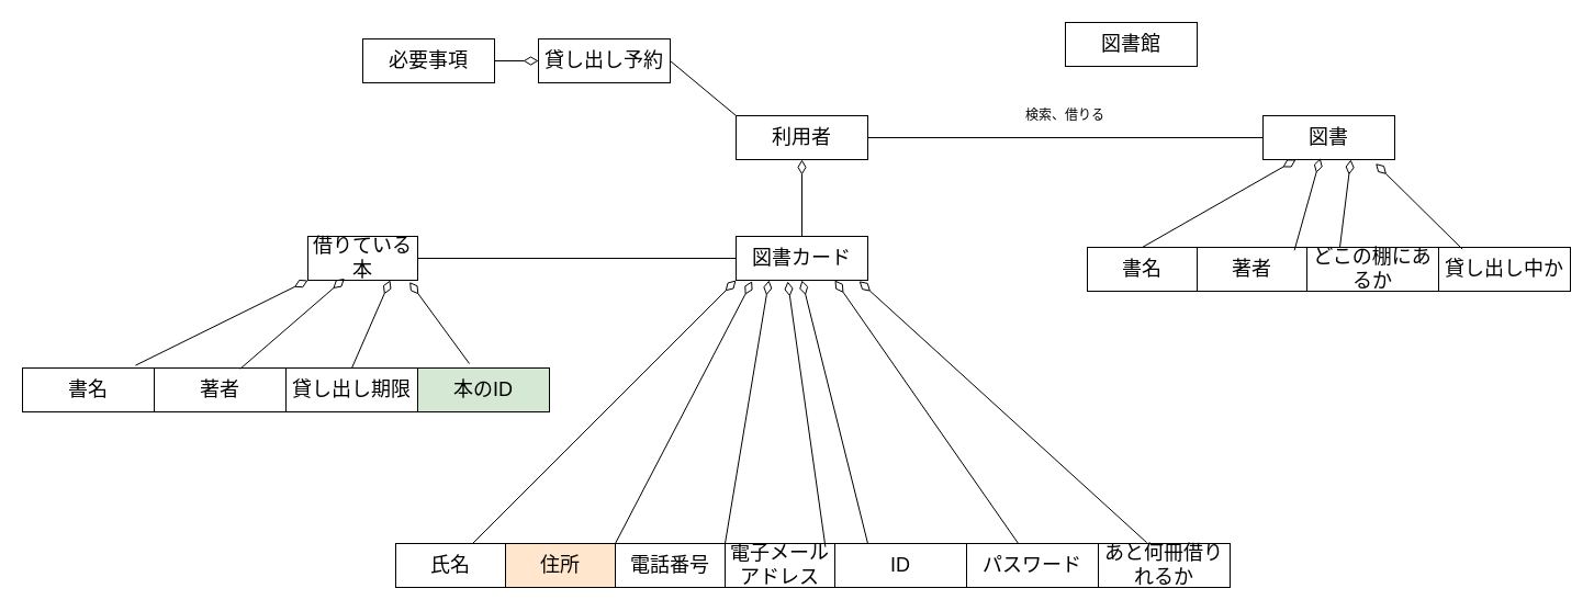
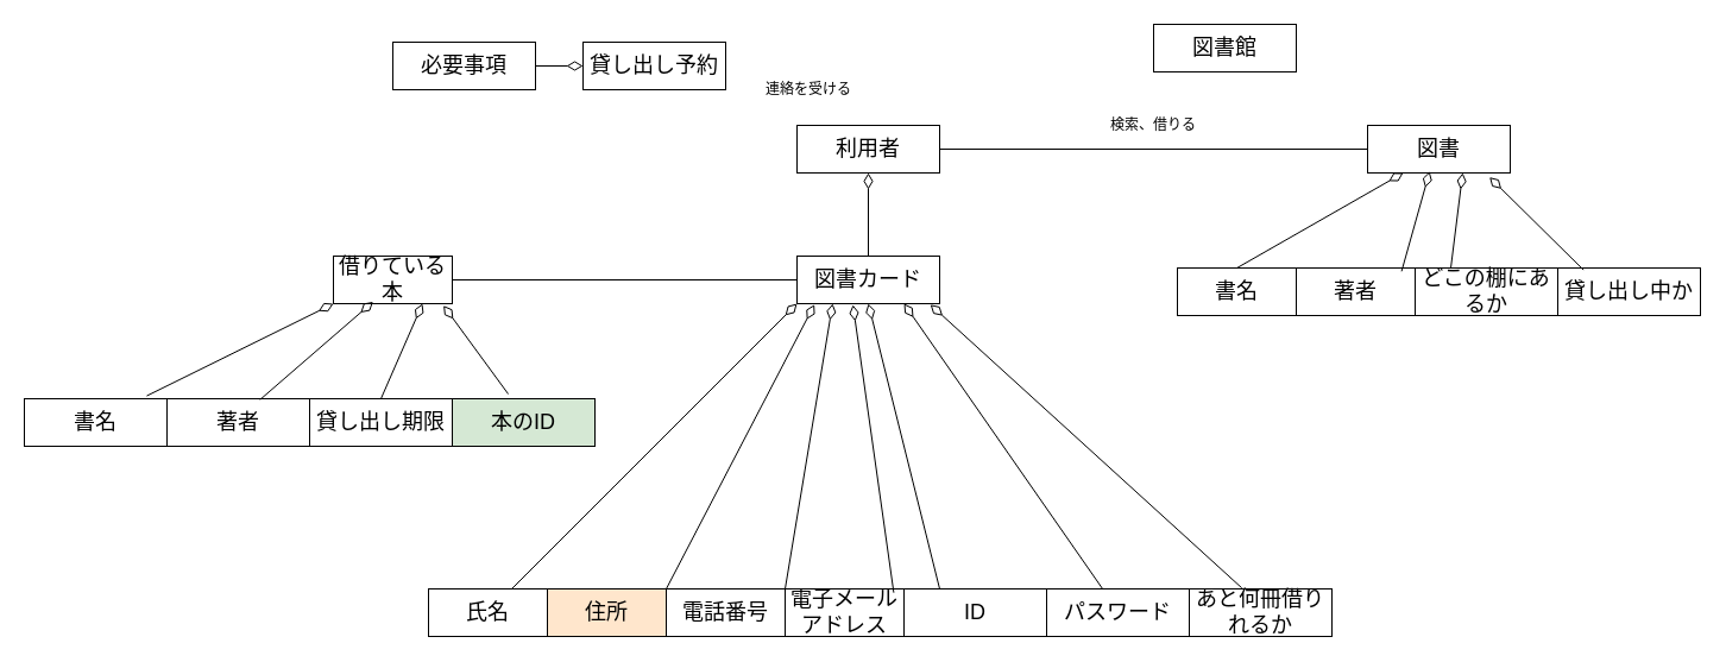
  <mxCell id="0" />
  <mxCell id="1" parent="0" />
  <mxCell id="2" value="&lt;font style=&quot;font-size: 18px;&quot;&gt;利用者&lt;/font&gt;" style="rounded=0;whiteSpace=wrap;html=1;" parent="1" vertex="1"><mxGeometry x="670" y="105" width="120" height="40" as="geometry" /></mxCell>
  <mxCell id="3" value="&lt;font style=&quot;font-size: 18px;&quot;&gt;図書カード&lt;/font&gt;" style="rounded=0;whiteSpace=wrap;html=1;" parent="1" vertex="1"><mxGeometry x="670" y="215" width="120" height="40" as="geometry" /></mxCell>
  <mxCell id="4" value="" style="endArrow=diamondThin;html=1;rounded=0;endFill=0;entryX=0.5;entryY=1;entryDx=0;entryDy=0;exitX=0.5;exitY=0;exitDx=0;exitDy=0;endSize=11;startSize=12;" parent="1" source="3" target="2" edge="1"><mxGeometry width="50" height="50" relative="1" as="geometry"><mxPoint x="680" y="215" as="sourcePoint" /><mxPoint x="730" y="165" as="targetPoint" /></mxGeometry></mxCell>
  <mxCell id="5" value="&lt;span style=&quot;font-size: 18px;&quot;&gt;ID&lt;/span&gt;" style="rounded=0;whiteSpace=wrap;html=1;" parent="1" vertex="1"><mxGeometry x="760" y="495" width="120" height="40" as="geometry" /></mxCell>
  <mxCell id="6" value="&lt;span style=&quot;font-size: 18px;&quot;&gt;パスワード&lt;/span&gt;" style="rounded=0;whiteSpace=wrap;html=1;" parent="1" vertex="1"><mxGeometry x="880" y="495" width="120" height="40" as="geometry" /></mxCell>
  <mxCell id="7" value="" style="endArrow=diamondThin;html=1;rounded=0;endFill=0;entryX=0.5;entryY=1;entryDx=0;entryDy=0;exitX=0.25;exitY=0;exitDx=0;exitDy=0;endSize=11;startSize=12;" parent="1" source="5" target="3" edge="1"><mxGeometry width="50" height="50" relative="1" as="geometry"><mxPoint x="650" y="345" as="sourcePoint" /><mxPoint x="650" y="275" as="targetPoint" /></mxGeometry></mxCell>
  <mxCell id="8" value="" style="endArrow=diamondThin;html=1;rounded=0;endFill=0;entryX=0.75;entryY=1;entryDx=0;entryDy=0;exitX=0.39;exitY=-0.01;exitDx=0;exitDy=0;endSize=11;startSize=12;exitPerimeter=0;" parent="1" source="6" target="3" edge="1"><mxGeometry width="50" height="50" relative="1" as="geometry"><mxPoint x="800" y="345" as="sourcePoint" /><mxPoint x="800" y="275" as="targetPoint" /></mxGeometry></mxCell>
  <mxCell id="9" value="&lt;span style=&quot;font-size: 18px;&quot;&gt;電子メールアドレス&lt;/span&gt;" style="rounded=0;whiteSpace=wrap;html=1;" parent="1" vertex="1"><mxGeometry x="660" y="495" width="100" height="40" as="geometry" /></mxCell>
  <mxCell id="10" value="&lt;span style=&quot;font-size: 18px;&quot;&gt;氏名&lt;/span&gt;" style="rounded=0;whiteSpace=wrap;html=1;" parent="1" vertex="1"><mxGeometry x="360" y="495" width="100" height="40" as="geometry" /></mxCell>
  <mxCell id="11" value="&lt;span style=&quot;font-size: 18px;&quot;&gt;住所&lt;/span&gt;" style="rounded=0;whiteSpace=wrap;html=1;fillColor=#ffe6cc;" parent="1" vertex="1"><mxGeometry x="460" y="495" width="100" height="40" as="geometry" /></mxCell>
  <mxCell id="12" value="&lt;span style=&quot;font-size: 18px;&quot;&gt;電話番号&lt;/span&gt;" style="rounded=0;whiteSpace=wrap;html=1;" parent="1" vertex="1"><mxGeometry x="560" y="495" width="100" height="40" as="geometry" /></mxCell>
  <mxCell id="13" value="&lt;font style=&quot;font-size: 18px;&quot;&gt;図書&lt;/font&gt;" style="rounded=0;whiteSpace=wrap;html=1;" parent="1" vertex="1"><mxGeometry x="1150" y="105" width="120" height="40" as="geometry" /></mxCell>
  <mxCell id="14" value="" style="endArrow=none;html=1;rounded=0;exitX=1;exitY=0.5;exitDx=0;exitDy=0;entryX=0;entryY=0.5;entryDx=0;entryDy=0;" parent="1" source="2" target="13" edge="1"><mxGeometry width="50" height="50" relative="1" as="geometry"><mxPoint x="940" y="255" as="sourcePoint" /><mxPoint x="990" y="205" as="targetPoint" /></mxGeometry></mxCell>
  <mxCell id="15" value="&lt;font style=&quot;font-size: 18px;&quot;&gt;貸し出し期限&lt;/font&gt;" style="rounded=0;whiteSpace=wrap;html=1;" parent="1" vertex="1"><mxGeometry x="260" y="335" width="120" height="40" as="geometry" /></mxCell>
  <mxCell id="16" value="&lt;span style=&quot;font-size: 18px;&quot;&gt;貸し出し予約&lt;/span&gt;" style="rounded=0;whiteSpace=wrap;html=1;" parent="1" vertex="1"><mxGeometry x="490" y="35" width="120" height="40" as="geometry" /></mxCell>
  <mxCell id="17" value="" style="endArrow=diamondThin;html=1;rounded=0;endFill=0;entryX=0.75;entryY=1;entryDx=0;entryDy=0;exitX=0.5;exitY=0;exitDx=0;exitDy=0;endSize=11;startSize=12;" parent="1" source="15" target="33" edge="1"><mxGeometry width="50" height="50" relative="1" as="geometry"><mxPoint x="1209" y="277" as="sourcePoint" /><mxPoint x="1170" y="205" as="targetPoint" /></mxGeometry></mxCell>
  <mxCell id="18" value="" style="endArrow=diamondThin;html=1;rounded=0;endFill=0;entryX=0.392;entryY=1.025;entryDx=0;entryDy=0;exitX=0.914;exitY=0.08;exitDx=0;exitDy=0;endSize=11;startSize=12;entryPerimeter=0;exitPerimeter=0;" parent="1" source="9" target="3" edge="1"><mxGeometry width="50" height="50" relative="1" as="geometry"><mxPoint x="999" y="513.8" as="sourcePoint" /><mxPoint x="953.2" y="455" as="targetPoint" /></mxGeometry></mxCell>
  <mxCell id="19" value="" style="endArrow=diamondThin;html=1;rounded=0;endFill=0;exitX=1;exitY=0;exitDx=0;exitDy=0;endSize=11;startSize=12;entryX=0.25;entryY=1;entryDx=0;entryDy=0;" parent="1" source="12" target="3" edge="1"><mxGeometry width="50" height="50" relative="1" as="geometry"><mxPoint x="1052" y="462" as="sourcePoint" /><mxPoint x="720" y="345" as="targetPoint" /></mxGeometry></mxCell>
  <mxCell id="20" value="" style="endArrow=diamondThin;html=1;rounded=0;endFill=0;entryX=0.122;entryY=1.02;entryDx=0;entryDy=0;exitX=1;exitY=0;exitDx=0;exitDy=0;endSize=11;startSize=12;entryPerimeter=0;" parent="1" source="11" target="3" edge="1"><mxGeometry width="50" height="50" relative="1" as="geometry"><mxPoint x="781" y="632" as="sourcePoint" /><mxPoint x="679" y="575" as="targetPoint" /></mxGeometry></mxCell>
  <mxCell id="21" value="" style="endArrow=diamondThin;html=1;rounded=0;endFill=0;entryX=0;entryY=1;entryDx=0;entryDy=0;endSize=11;startSize=12;" parent="1" source="10" target="3" edge="1"><mxGeometry width="50" height="50" relative="1" as="geometry"><mxPoint x="902" y="662" as="sourcePoint" /><mxPoint x="800" y="605" as="targetPoint" /></mxGeometry></mxCell>
  <mxCell id="22" value="&lt;font style=&quot;font-size: 18px;&quot;&gt;図書館&lt;/font&gt;" style="rounded=0;whiteSpace=wrap;html=1;" parent="1" vertex="1"><mxGeometry x="970" y="20" width="120" height="40" as="geometry" /></mxCell>
  <mxCell id="23" value="検索、借りる" style="rounded=0;whiteSpace=wrap;html=1;fillColor=none;strokeColor=none;" parent="1" vertex="1"><mxGeometry x="910" y="75" width="120" height="60" as="geometry" /></mxCell>
  <mxCell id="24" value="&lt;span style=&quot;font-size: 18px;&quot;&gt;著者&lt;/span&gt;" style="rounded=0;whiteSpace=wrap;html=1;" parent="1" vertex="1"><mxGeometry x="1090" y="225" width="100" height="40" as="geometry" /></mxCell>
  <mxCell id="25" value="&lt;span style=&quot;font-size: 18px;&quot;&gt;書名&lt;/span&gt;" style="rounded=0;whiteSpace=wrap;html=1;" parent="1" vertex="1"><mxGeometry x="990" y="225" width="100" height="40" as="geometry" /></mxCell>
  <mxCell id="26" value="" style="endArrow=diamondThin;html=1;rounded=0;endFill=0;exitX=0.886;exitY=0.07;exitDx=0;exitDy=0;endSize=11;startSize=6;exitPerimeter=0;entryX=0.435;entryY=0.97;entryDx=0;entryDy=0;entryPerimeter=0;" parent="1" source="24" target="13" edge="1"><mxGeometry width="50" height="50" relative="1" as="geometry"><mxPoint x="1212" y="482" as="sourcePoint" /><mxPoint x="1340" y="155" as="targetPoint" /></mxGeometry></mxCell>
  <mxCell id="27" value="" style="endArrow=diamondThin;html=1;rounded=0;endFill=0;entryX=0.25;entryY=1;entryDx=0;entryDy=0;exitX=0.5;exitY=0;exitDx=0;exitDy=0;endSize=11;startSize=12;" parent="1" source="25" target="13" edge="1"><mxGeometry width="50" height="50" relative="1" as="geometry"><mxPoint x="1112" y="462" as="sourcePoint" /><mxPoint x="1010" y="405" as="targetPoint" /></mxGeometry></mxCell>
  <mxCell id="28" value="&lt;font style=&quot;font-size: 18px;&quot;&gt;貸し出し中か&lt;/font&gt;" style="rounded=0;whiteSpace=wrap;html=1;" parent="1" vertex="1"><mxGeometry x="1310" y="225" width="120" height="40" as="geometry" /></mxCell>
  <mxCell id="29" value="&lt;span style=&quot;font-size: 18px;&quot;&gt;どこの棚にあるか&lt;/span&gt;" style="rounded=0;whiteSpace=wrap;html=1;" parent="1" vertex="1"><mxGeometry x="1190" y="225" width="120" height="40" as="geometry" /></mxCell>
  <mxCell id="30" value="" style="endArrow=diamondThin;html=1;rounded=0;endFill=0;exitX=0.18;exitY=0.04;exitDx=0;exitDy=0;endSize=11;startSize=12;exitPerimeter=0;entryX=0.855;entryY=1.09;entryDx=0;entryDy=0;entryPerimeter=0;" parent="1" source="28" target="13" edge="1"><mxGeometry width="50" height="50" relative="1" as="geometry"><mxPoint x="1020" y="505" as="sourcePoint" /><mxPoint x="1360" y="125" as="targetPoint" /></mxGeometry></mxCell>
  <mxCell id="31" value="" style="endArrow=diamondThin;html=1;rounded=0;endFill=0;entryX=0.667;entryY=1;entryDx=0;entryDy=0;exitX=0.25;exitY=0;exitDx=0;exitDy=0;endSize=11;startSize=12;entryPerimeter=0;" parent="1" source="29" target="13" edge="1"><mxGeometry width="50" height="50" relative="1" as="geometry"><mxPoint x="1080" y="485" as="sourcePoint" /><mxPoint x="1170" y="455" as="targetPoint" /></mxGeometry></mxCell>
  <mxCell id="32" value="" style="endArrow=none;html=1;rounded=0;entryX=0;entryY=0.5;entryDx=0;entryDy=0;exitX=1;exitY=0.5;exitDx=0;exitDy=0;" parent="1" source="33" target="3" edge="1"><mxGeometry width="50" height="50" relative="1" as="geometry"><mxPoint x="388.4" y="235" as="sourcePoint" /><mxPoint x="890" y="165" as="targetPoint" /></mxGeometry></mxCell>
  <mxCell id="33" value="&lt;span style=&quot;font-size: 18px;&quot;&gt;借りている本&lt;/span&gt;" style="rounded=0;whiteSpace=wrap;html=1;" parent="1" vertex="1"><mxGeometry x="280" y="215" width="100" height="40" as="geometry" /></mxCell>
  <mxCell id="34" value="&lt;span style=&quot;font-size: 18px;&quot;&gt;書名&lt;/span&gt;" style="rounded=0;whiteSpace=wrap;html=1;" parent="1" vertex="1"><mxGeometry x="20" y="335" width="120" height="40" as="geometry" /></mxCell>
  <mxCell id="35" value="&lt;span style=&quot;font-size: 18px;&quot;&gt;著者&lt;/span&gt;" style="rounded=0;whiteSpace=wrap;html=1;" parent="1" vertex="1"><mxGeometry x="140" y="335" width="120" height="40" as="geometry" /></mxCell>
  <mxCell id="36" value="" style="endArrow=diamondThin;html=1;rounded=0;endFill=0;entryX=0;entryY=1;entryDx=0;entryDy=0;exitX=0.858;exitY=-0.06;exitDx=0;exitDy=0;endSize=11;startSize=12;exitPerimeter=0;" parent="1" source="34" target="33" edge="1"><mxGeometry width="50" height="50" relative="1" as="geometry"><mxPoint x="165" y="285" as="sourcePoint" /><mxPoint x="150" y="245" as="targetPoint" /></mxGeometry></mxCell>
  <mxCell id="37" value="" style="endArrow=diamondThin;html=1;rounded=0;endFill=0;entryX=0.334;entryY=0.96;entryDx=0;entryDy=0;exitX=0.652;exitY=0.02;exitDx=0;exitDy=0;endSize=11;startSize=12;entryPerimeter=0;exitPerimeter=0;" parent="1" source="35" target="33" edge="1"><mxGeometry width="50" height="50" relative="1" as="geometry"><mxPoint x="270" y="403" as="sourcePoint" /><mxPoint x="347" y="365" as="targetPoint" /></mxGeometry></mxCell>
  <mxCell id="38" value="&lt;span style=&quot;font-size: 18px;&quot;&gt;あと何冊借りれるか&lt;/span&gt;" style="rounded=0;whiteSpace=wrap;html=1;" parent="1" vertex="1"><mxGeometry x="1000" y="495" width="120" height="40" as="geometry" /></mxCell>
  <mxCell id="39" value="" style="endArrow=diamondThin;html=1;rounded=0;endFill=0;entryX=0.935;entryY=1.02;entryDx=0;entryDy=0;exitX=0.368;exitY=-0.02;exitDx=0;exitDy=0;endSize=11;startSize=12;exitPerimeter=0;entryPerimeter=0;" parent="1" source="38" target="3" edge="1"><mxGeometry width="50" height="50" relative="1" as="geometry"><mxPoint x="800" y="485" as="sourcePoint" /><mxPoint x="730" y="375" as="targetPoint" /></mxGeometry></mxCell>
  <mxCell id="40" value="&lt;span style=&quot;font-size: 18px;&quot;&gt;必要事項&lt;/span&gt;" style="rounded=0;whiteSpace=wrap;html=1;" parent="1" vertex="1"><mxGeometry x="330" y="35" width="120" height="40" as="geometry" /></mxCell>
  <mxCell id="41" value="" style="endArrow=diamondThin;html=1;rounded=0;endFill=0;entryX=0;entryY=0.5;entryDx=0;entryDy=0;exitX=1;exitY=0.5;exitDx=0;exitDy=0;endSize=11;startSize=12;" parent="1" source="40" target="16" edge="1"><mxGeometry width="50" height="50" relative="1" as="geometry"><mxPoint x="1180" y="455" as="sourcePoint" /><mxPoint x="1180" y="375" as="targetPoint" /></mxGeometry></mxCell>
- <mxCell id="42" value="" style="endArrow=none;html=1;rounded=0;entryX=1;entryY=0.5;entryDx=0;entryDy=0;exitX=0;exitY=0;exitDx=0;exitDy=0;" parent="1" source="2" target="16" edge="1"><mxGeometry width="50" height="50" relative="1" as="geometry"><mxPoint x="580" y="255" as="sourcePoint" /><mxPoint x="630" y="205" as="targetPoint" /></mxGeometry></mxCell>
+ <mxCell id="43" value="連絡を受ける" style="rounded=0;whiteSpace=wrap;html=1;fillColor=none;strokeColor=none;" parent="1" vertex="1"><mxGeometry x="620" y="45" width="120" height="60" as="geometry" /></mxCell>
  <mxCell id="44" value="&lt;span style=&quot;font-size: 18px;&quot;&gt;本のID&lt;/span&gt;" style="rounded=0;whiteSpace=wrap;html=1;fillColor=#d5e8d4;" parent="1" vertex="1"><mxGeometry x="380" y="335" width="120" height="40" as="geometry" /></mxCell>
  <mxCell id="45" value="" style="endArrow=diamondThin;html=1;rounded=0;endFill=0;entryX=0.926;entryY=1.04;entryDx=0;entryDy=0;exitX=0.392;exitY=-0.1;exitDx=0;exitDy=0;endSize=11;startSize=12;entryPerimeter=0;exitPerimeter=0;" parent="1" source="44" target="33" edge="1"><mxGeometry width="50" height="50" relative="1" as="geometry"><mxPoint x="440" y="375" as="sourcePoint" /><mxPoint x="475" y="295" as="targetPoint" /></mxGeometry></mxCell>
